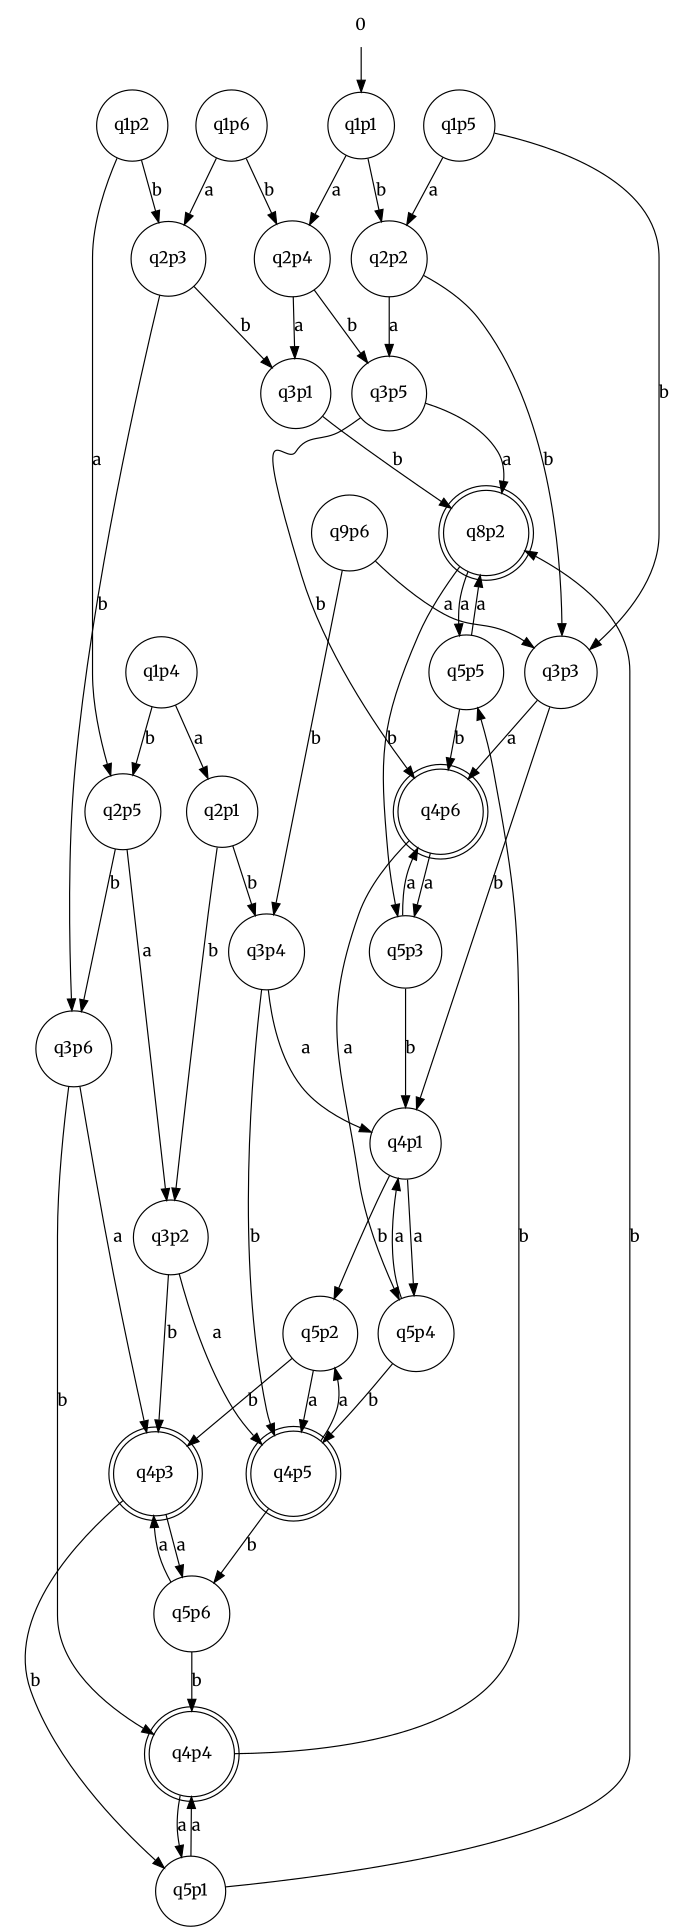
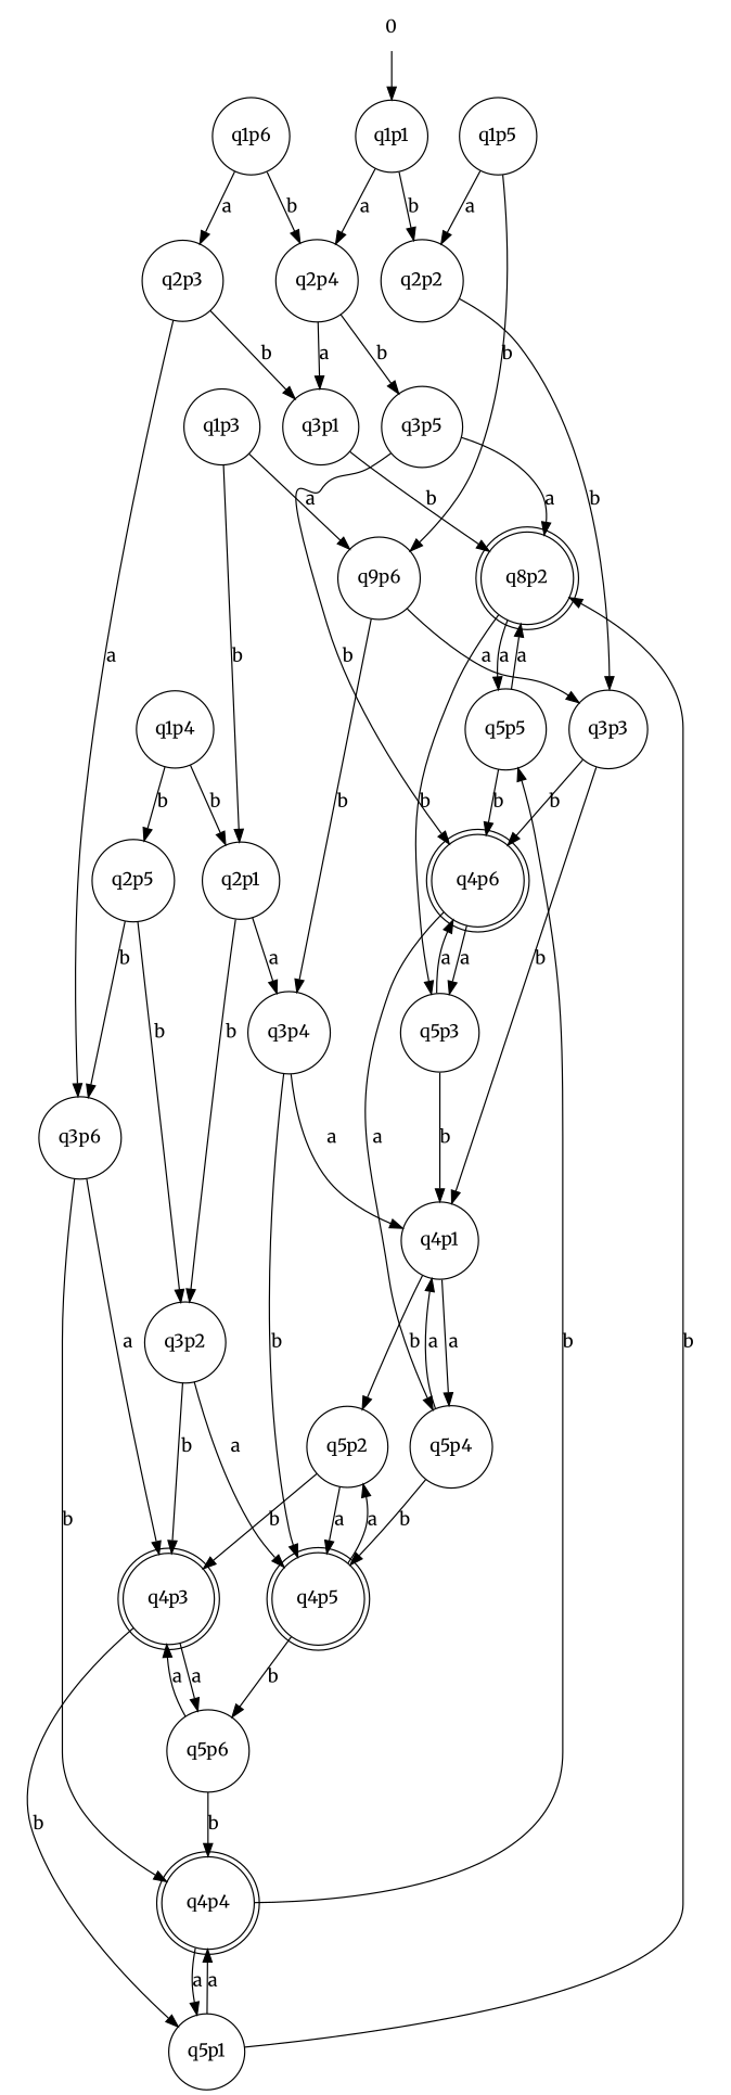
  digraph {
    fontname=Merriweather
    rankdir=TB
    node [fontname=Merriweather shape=circle]
    edge [fontname=Merriweather]
    n1 [label=q8p2 shape=doublecircle]
    q5p5
    q5p3
    q4p6 [shape=doublecircle]
    q4p1
    q4p3 [shape=doublecircle]
    q5p6
    q5p1
    q4p4 [shape=doublecircle]
    q4p5 [shape=doublecircle]
    q5p2
    q5p4
    q1p1
    q2p4
    q2p2
    q3p5
    q3p1
    q3p3
-   q1p2
    q2p5
    q2p3
    q3p2
    q3p6
    n24 [label=q9p6]
+   q1p3
    q2p1
    q3p4
    q1p4
    q1p5
    q1p6
    0 [shape=none]
    n1 -> q5p5 [label=a]
    n1 -> q5p3 [label=b]
    q5p5 -> n1 [label=a]
    q5p5 -> q4p6 [label=b]
    q5p3 -> q4p6 [label=a]
    q5p3 -> q4p1 [label=b]
    q4p6 -> q5p3 [label=a]
    q4p6 -> q5p4 [label=a]
    q4p1 -> q5p2 [label=b]
    q4p1 -> q5p4 [label=a]
    q4p3 -> q5p6 [label=a]
    q4p3 -> q5p1 [label=b]
    q5p6 -> q4p3 [label=a]
    q5p6 -> q4p4 [label=b]
    q5p1 -> n1 [label=b]
    q5p1 -> q4p4 [label=a]
    q4p4 -> q5p5 [label=b]
    q4p4 -> q5p1 [label=a]
    q4p5 -> q5p6 [label=b]
    q4p5 -> q5p2 [label=a]
    q5p2 -> q4p3 [label=b]
    q5p2 -> q4p5 [label=a]
    q5p4 -> q4p1 [label=a]
    q5p4 -> q4p5 [label=b]
    q1p1 -> q2p4 [label=a]
    q1p1 -> q2p2 [label=b]
    q2p4 -> q3p5 [label=b]
    q2p4 -> q3p1 [label=a]
-   q2p2 -> q3p5 [label=a]
    q2p2 -> q3p3 [label=b]
    q3p5 -> n1 [label=a]
    q3p5 -> q4p6 [label=b]
    q3p1 -> n1 [label=b]
-   q3p3 -> q4p6 [label=a]
+   q3p3 -> q4p6 [label=b]
    q3p3 -> q4p1 [label=b]
-   q1p2 -> q2p5 [label=a]
-   q1p2 -> q2p3 [label=b]
-   q2p5 -> q3p2 [label=a]
+   q2p5 -> q3p2 [label=b]
    q2p5 -> q3p6 [label=b]
    q2p3 -> q3p1 [label=b]
-   q2p3 -> q3p6 [label=b]
+   q2p3 -> q3p6 [label=a]
    q3p2 -> q4p3 [label=b]
    q3p2 -> q4p5 [label=a]
    q3p6 -> q4p3 [label=a]
    q3p6 -> q4p4 [label=b]
    n24 -> q3p3 [label=a]
    n24 -> q3p4 [label=b]
+   q1p3 -> n24 [label=a]
+   q1p3 -> q2p1 [label=b]
    q2p1 -> q3p2 [label=b]
-   q2p1 -> q3p4 [label=b]
+   q2p1 -> q3p4 [label=a]
    q3p4 -> q4p1 [label=a]
    q3p4 -> q4p5 [label=b]
    q1p4 -> q2p5 [label=b]
-   q1p4 -> q2p1 [label=a]
+   q1p4 -> q2p1 [label=b]
    q1p5 -> q2p2 [label=a]
-   q1p5 -> q3p3 [label=b]
+   q1p5 -> n24 [label=b]
    q1p6 -> q2p4 [label=b]
    q1p6 -> q2p3 [label=a]
    0 -> q1p1
  }
